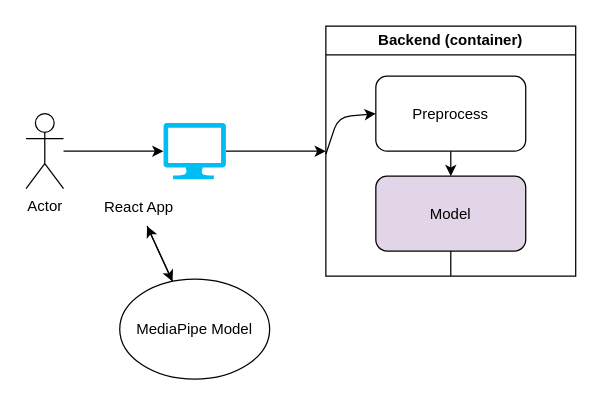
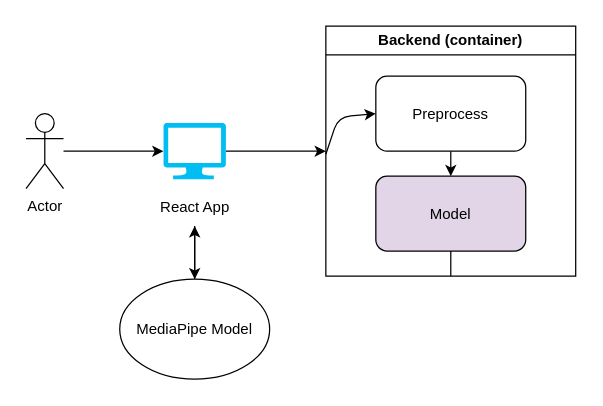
  <mxCell id="0" />
  <mxCell id="1" parent="0" />
  <mxCell id="2" style="edgeStyle=none;html=1;" edge="1" parent="1" source="3" target="5"><mxGeometry relative="1" as="geometry" /></mxCell>
  <mxCell id="3" value="Actor" style="shape=umlActor;verticalLabelPosition=bottom;verticalAlign=top;html=1;outlineConnect=0;" vertex="1" parent="1"><mxGeometry x="20" y="90.5" width="30" height="60" as="geometry" /></mxCell>
  <mxCell id="4" style="edgeStyle=none;html=1;" edge="1" parent="1" source="5" target="6"><mxGeometry relative="1" as="geometry" /></mxCell>
  <mxCell id="5" value="" style="verticalLabelPosition=bottom;html=1;verticalAlign=top;align=center;strokeColor=none;fillColor=#00BEF2;shape=mxgraph.azure.computer;pointerEvents=1;" vertex="1" parent="1"><mxGeometry x="130" y="98" width="50" height="45" as="geometry" /></mxCell>
  <mxCell id="6" value="Backend (container)" style="swimlane;whiteSpace=wrap;html=1;" vertex="1" parent="1"><mxGeometry x="260" y="20.5" width="200" height="200" as="geometry" /></mxCell>
  <mxCell id="7" style="edgeStyle=none;html=1;" edge="1" parent="6" source="8" target="10"><mxGeometry relative="1" as="geometry" /></mxCell>
  <mxCell id="8" value="Preprocess" style="rounded=1;whiteSpace=wrap;html=1;" vertex="1" parent="6"><mxGeometry x="40" y="40" width="120" height="60" as="geometry" /></mxCell>
  <mxCell id="9" style="edgeStyle=none;html=1;endArrow=none;" edge="1" parent="6" source="10" target="6"><mxGeometry relative="1" as="geometry" /></mxCell>
  <mxCell id="10" value="Model" style="rounded=1;whiteSpace=wrap;html=1;fillColor=#e1d5e7;" vertex="1" parent="6"><mxGeometry x="40" y="120" width="120" height="60" as="geometry" /></mxCell>
  <mxCell id="11" style="edgeStyle=none;html=1;entryX=0;entryY=0.5;entryDx=0;entryDy=0;" edge="1" parent="6" source="6" target="8"><mxGeometry relative="1" as="geometry"><Array as="points"><mxPoint y="102.5" /><mxPoint x="10" y="72.5" /></Array></mxGeometry></mxCell>
  <mxCell id="12" style="edgeStyle=none;html=1;" edge="1" parent="1" source="13" target="15"><mxGeometry relative="1" as="geometry" /></mxCell>
- <mxCell id="13" value="React App" style="text;html=1;align=center;verticalAlign=middle;resizable=0;points=[];autosize=1;strokeColor=none;fillColor=none;" vertex="1" parent="1"><mxGeometry x="70" y="150.5" width="80" height="30" as="geometry" /></mxCell>
+ <mxCell id="13" value="React App" style="text;html=1;align=center;verticalAlign=middle;resizable=0;points=[];autosize=1;strokeColor=none;fillColor=none;" vertex="1" parent="1"><mxGeometry x="115" y="150.5" width="80" height="30" as="geometry" /></mxCell>
  <mxCell id="14" style="edgeStyle=none;html=1;" edge="1" parent="1" source="15" target="13"><mxGeometry relative="1" as="geometry" /></mxCell>
  <mxCell id="15" value="MediaPipe Model" style="ellipse;whiteSpace=wrap;html=1;" vertex="1" parent="1"><mxGeometry x="95" y="223" width="120" height="80" as="geometry" /></mxCell>
